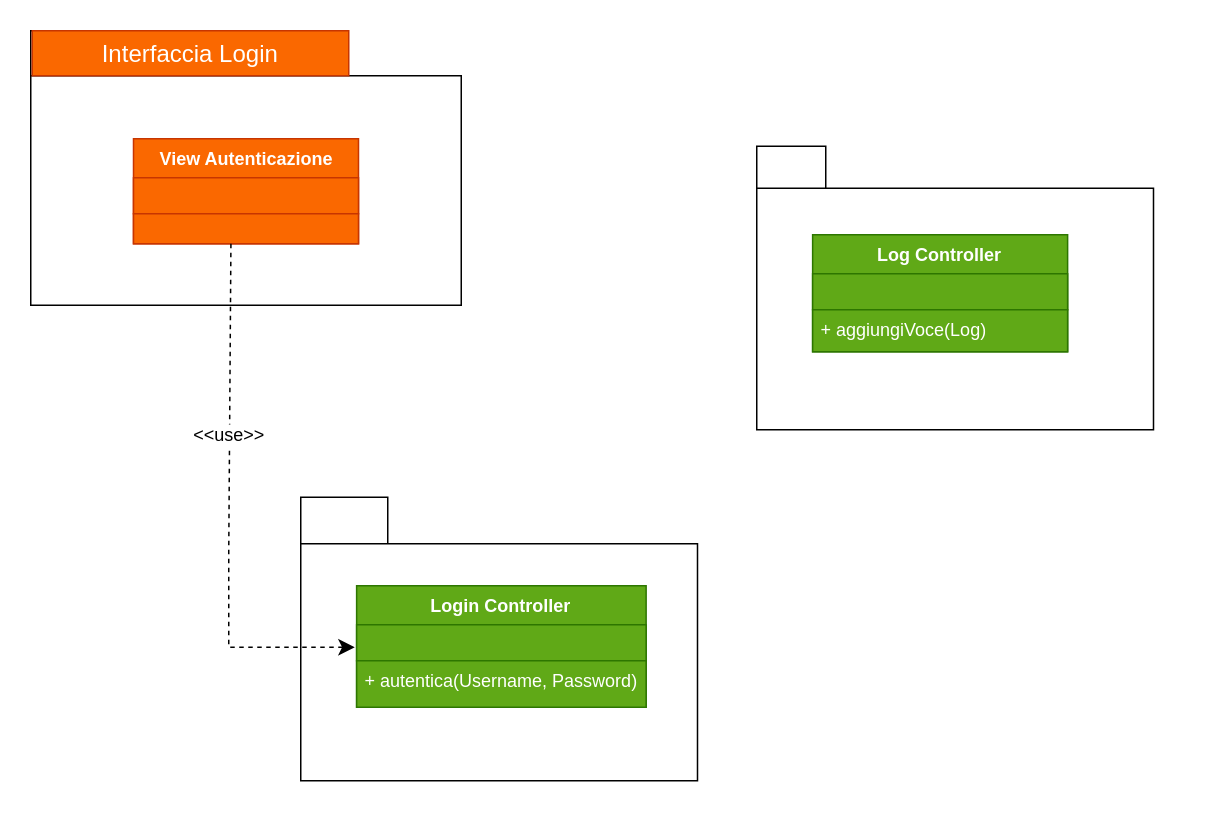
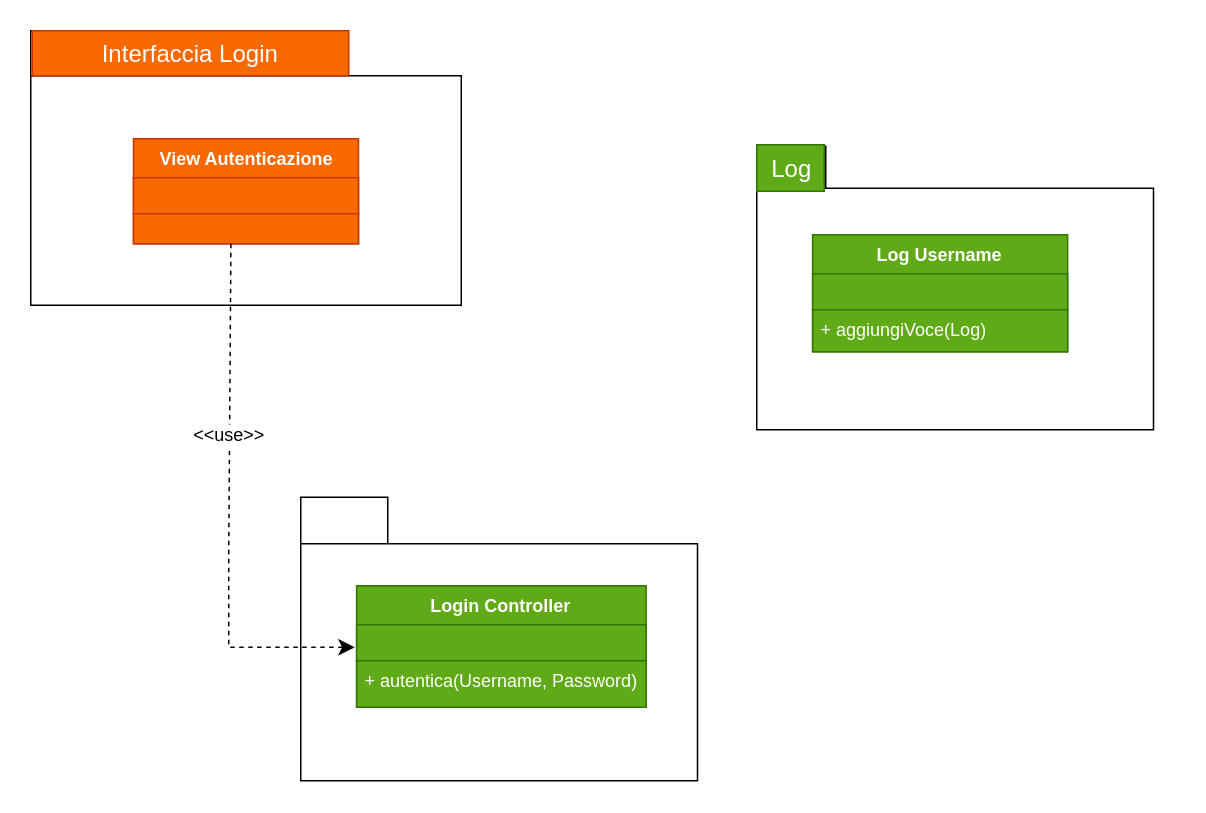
  <mxCell id="0" />
  <mxCell id="1" parent="0" />
  <mxCell id="2" value="" style="shape=folder;fontStyle=1;spacingTop=10;tabWidth=210;tabHeight=30;tabPosition=left;html=1;whiteSpace=wrap;" parent="1" vertex="1"><mxGeometry x="20" y="20" width="287" height="183" as="geometry" /></mxCell>
  <mxCell id="3" value="&lt;font color=&quot;#ffffff&quot;&gt;Interfaccia Login&lt;br&gt;&lt;/font&gt;" style="text;strokeColor=#C73500;fillColor=#fa6800;html=1;align=center;verticalAlign=middle;whiteSpace=wrap;rounded=0;fontSize=16;fontColor=#000000;" parent="1" vertex="1"><mxGeometry x="21" y="20" width="211" height="30" as="geometry" /></mxCell>
  <mxCell id="4" style="edgeStyle=none;curved=1;rounded=0;orthogonalLoop=1;jettySize=auto;html=1;exitX=0.5;exitY=0;exitDx=0;exitDy=0;fontSize=12;startSize=8;endSize=8;" parent="1" edge="1"><mxGeometry relative="1" as="geometry"><mxPoint x="371" y="106" as="sourcePoint" /><mxPoint x="371" y="106" as="targetPoint" /></mxGeometry></mxCell>
  <mxCell id="5" value="" style="shape=folder;fontStyle=1;spacingTop=10;tabWidth=58;tabHeight=31;tabPosition=left;html=1;whiteSpace=wrap;" parent="1" vertex="1"><mxGeometry x="200" y="331" width="264.5" height="189" as="geometry" /></mxCell>
  <mxCell id="6" value="&lt;font color=&quot;#ffffff&quot;&gt;View Autenticazione&lt;br&gt;&lt;/font&gt;" style="swimlane;fontStyle=1;align=center;verticalAlign=top;childLayout=stackLayout;horizontal=1;startSize=26;horizontalStack=0;resizeParent=1;resizeParentMax=0;resizeLast=0;collapsible=1;marginBottom=0;whiteSpace=wrap;html=1;fillColor=#fa6800;fontColor=#000000;strokeColor=#C73500;" parent="1" vertex="1"><mxGeometry x="88.5" y="92" width="150" height="70" as="geometry" /></mxCell>
  <mxCell id="7" value="" style="text;strokeColor=#C73500;fillColor=#fa6800;align=left;verticalAlign=top;spacingLeft=4;spacingRight=4;overflow=hidden;rotatable=0;points=[[0,0.5],[1,0.5]];portConstraint=eastwest;whiteSpace=wrap;html=1;fontColor=#000000;" parent="6" vertex="1"><mxGeometry y="26" width="150" height="24" as="geometry" /></mxCell>
  <mxCell id="8" value="" style="line;strokeWidth=1;fillColor=#fa6800;align=left;verticalAlign=middle;spacingTop=-1;spacingLeft=3;spacingRight=3;rotatable=0;labelPosition=right;points=[];portConstraint=eastwest;strokeColor=#FF8000;fontColor=#000000;" parent="6" vertex="1"><mxGeometry y="50" width="150" as="geometry" /></mxCell>
  <mxCell id="9" value="&lt;div&gt;&lt;br&gt;&lt;/div&gt;&lt;div&gt;&lt;br&gt;&lt;/div&gt;" style="text;strokeColor=#C73500;fillColor=#fa6800;align=left;verticalAlign=top;spacingLeft=4;spacingRight=4;overflow=hidden;rotatable=0;points=[[0,0.5],[1,0.5]];portConstraint=eastwest;whiteSpace=wrap;html=1;fontColor=#000000;" parent="6" vertex="1"><mxGeometry y="50" width="150" height="20" as="geometry" /></mxCell>
  <mxCell id="10" value="Login Controller" style="swimlane;fontStyle=1;align=center;verticalAlign=top;childLayout=stackLayout;horizontal=1;startSize=26;horizontalStack=0;resizeParent=1;resizeParentMax=0;resizeLast=0;collapsible=1;marginBottom=0;whiteSpace=wrap;html=1;fillColor=#60a917;fontColor=#ffffff;strokeColor=#2D7600;" parent="1" vertex="1"><mxGeometry x="237.25" y="390" width="193" height="81" as="geometry" /></mxCell>
  <mxCell id="11" value="" style="text;strokeColor=#2D7600;fillColor=#60a917;align=left;verticalAlign=top;spacingLeft=4;spacingRight=4;overflow=hidden;rotatable=0;points=[[0,0.5],[1,0.5]];portConstraint=eastwest;whiteSpace=wrap;html=1;fontColor=#ffffff;" parent="10" vertex="1"><mxGeometry y="26" width="193" height="24" as="geometry" /></mxCell>
  <mxCell id="12" value="" style="line;strokeWidth=1;fillColor=#fa6800;align=left;verticalAlign=middle;spacingTop=-1;spacingLeft=3;spacingRight=3;rotatable=0;labelPosition=right;points=[];portConstraint=eastwest;strokeColor=#FF8000;fontColor=#000000;" parent="10" vertex="1"><mxGeometry y="50" width="193" as="geometry" /></mxCell>
  <mxCell id="13" value="+ autentica(Username, Password)" style="text;strokeColor=#2D7600;fillColor=#60a917;align=left;verticalAlign=top;spacingLeft=4;spacingRight=4;overflow=hidden;rotatable=0;points=[[0,0.5],[1,0.5]];portConstraint=eastwest;whiteSpace=wrap;html=1;fontColor=#ffffff;" parent="10" vertex="1"><mxGeometry y="50" width="193" height="31" as="geometry" /></mxCell>
  <mxCell id="14" style="edgeStyle=none;curved=0;rounded=0;orthogonalLoop=1;jettySize=auto;html=1;exitX=0.5;exitY=1;exitDx=0;exitDy=0;fontSize=12;startSize=8;endSize=8;entryX=0;entryY=0.25;entryDx=0;entryDy=0;dashed=1;strokeColor=none;" parent="1" target="10" edge="1"><mxGeometry relative="1" as="geometry"><mxPoint x="47" y="292" as="sourcePoint" /><mxPoint x="47" y="611" as="targetPoint" /><Array as="points"><mxPoint x="47" y="512" /></Array></mxGeometry></mxCell>
  <mxCell id="15" style="edgeStyle=none;curved=0;rounded=0;orthogonalLoop=1;jettySize=auto;html=1;exitX=0.433;exitY=1;exitDx=0;exitDy=0;fontSize=12;startSize=8;endSize=8;dashed=1;exitPerimeter=0;" parent="1" source="9" edge="1"><mxGeometry relative="1" as="geometry"><mxPoint x="77" y="292" as="sourcePoint" /><mxPoint x="236" y="431" as="targetPoint" /><Array as="points"><mxPoint x="152" y="367" /><mxPoint x="152" y="431" /></Array></mxGeometry></mxCell>
  <mxCell id="16" value="&amp;lt;&amp;lt;use&amp;gt;&amp;gt;" style="edgeLabel;html=1;align=center;verticalAlign=middle;resizable=0;points=[];fontSize=12;" parent="15" vertex="1" connectable="0"><mxGeometry x="-0.272" y="-1" relative="1" as="geometry"><mxPoint as="offset" /></mxGeometry></mxCell>
  <mxCell id="17" style="edgeStyle=none;curved=1;rounded=0;orthogonalLoop=1;jettySize=auto;html=1;exitX=0.5;exitY=0;exitDx=0;exitDy=0;fontSize=12;startSize=8;endSize=8;" parent="1" edge="1"><mxGeometry relative="1" as="geometry"><mxPoint x="782" y="159" as="sourcePoint" /><mxPoint x="782" y="159" as="targetPoint" /></mxGeometry></mxCell>
  <mxCell id="18" value="" style="shape=folder;fontStyle=1;spacingTop=10;tabWidth=46;tabHeight=28;tabPosition=left;html=1;whiteSpace=wrap;" parent="1" vertex="1"><mxGeometry x="504" y="97" width="264.5" height="189" as="geometry" /></mxCell>
- <mxCell id="20" value="Log Controller" style="swimlane;fontStyle=1;align=center;verticalAlign=top;childLayout=stackLayout;horizontal=1;startSize=26;horizontalStack=0;resizeParent=1;resizeParentMax=0;resizeLast=0;collapsible=1;marginBottom=0;whiteSpace=wrap;html=1;fillColor=#60a917;fontColor=#ffffff;strokeColor=#2D7600;" parent="1" vertex="1"><mxGeometry x="541.25" y="156" width="170" height="78" as="geometry" /></mxCell>
+ <mxCell id="19" value="Log" style="text;html=1;align=center;verticalAlign=middle;resizable=0;points=[];autosize=1;fontSize=16;fillColor=#60a917;fontColor=#ffffff;strokeColor=#2D7600;" parent="1" vertex="1"><mxGeometry x="504" y="96" width="45" height="31" as="geometry" /></mxCell>
+ <mxCell id="20" value="Log Username" style="swimlane;fontStyle=1;align=center;verticalAlign=top;childLayout=stackLayout;horizontal=1;startSize=26;horizontalStack=0;resizeParent=1;resizeParentMax=0;resizeLast=0;collapsible=1;marginBottom=0;whiteSpace=wrap;html=1;fillColor=#60a917;fontColor=#ffffff;strokeColor=#2D7600;" parent="1" vertex="1"><mxGeometry x="541.25" y="156" width="170" height="78" as="geometry" /></mxCell>
  <mxCell id="21" value="" style="text;strokeColor=#2D7600;fillColor=#60a917;align=left;verticalAlign=top;spacingLeft=4;spacingRight=4;overflow=hidden;rotatable=0;points=[[0,0.5],[1,0.5]];portConstraint=eastwest;whiteSpace=wrap;html=1;fontColor=#ffffff;" parent="20" vertex="1"><mxGeometry y="26" width="170" height="24" as="geometry" /></mxCell>
  <mxCell id="22" value="" style="line;strokeWidth=1;fillColor=#fa6800;align=left;verticalAlign=middle;spacingTop=-1;spacingLeft=3;spacingRight=3;rotatable=0;labelPosition=right;points=[];portConstraint=eastwest;strokeColor=#FF8000;fontColor=#000000;" parent="20" vertex="1"><mxGeometry y="50" width="170" as="geometry" /></mxCell>
  <mxCell id="23" value="+ aggiungiVoce(Log)" style="text;strokeColor=#2D7600;fillColor=#60a917;align=left;verticalAlign=top;spacingLeft=4;spacingRight=4;overflow=hidden;rotatable=0;points=[[0,0.5],[1,0.5]];portConstraint=eastwest;whiteSpace=wrap;html=1;fontColor=#ffffff;" parent="20" vertex="1"><mxGeometry y="50" width="170" height="28" as="geometry" /></mxCell>
